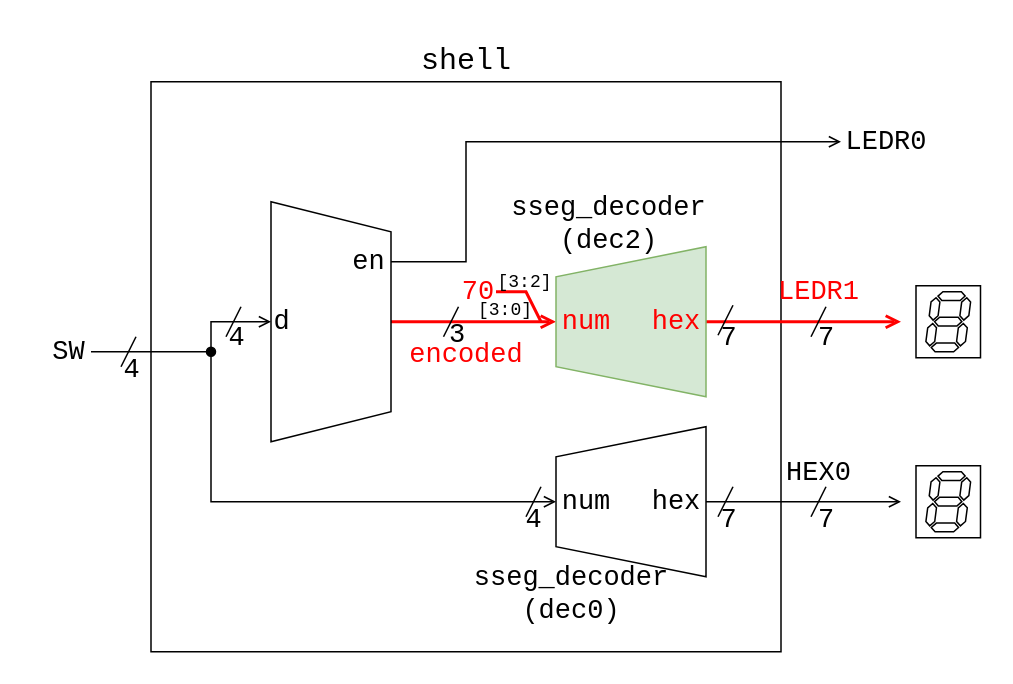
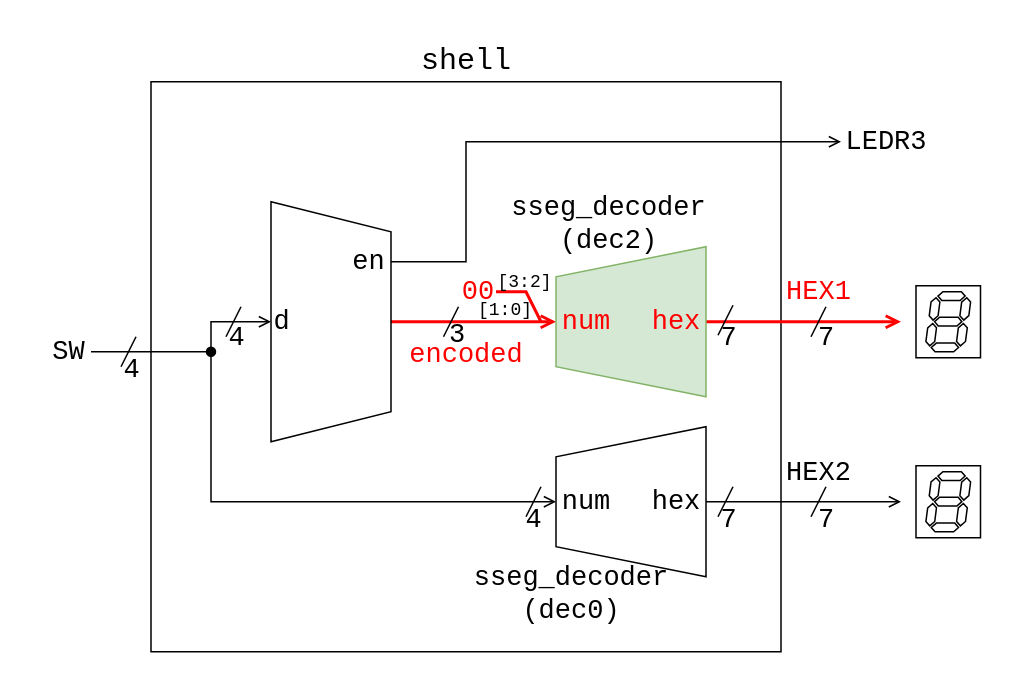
  <mxCell id="0" />
  <mxCell id="1" parent="0" />
  <mxCell id="2" value="" style="rounded=0;whiteSpace=wrap;html=1;movable=0;resizable=0;rotatable=0;deletable=0;editable=0;locked=1;connectable=0;" parent="1" vertex="1"><mxGeometry x="100" y="54" width="420" height="380" as="geometry" /></mxCell>
  <mxCell id="3" style="edgeStyle=none;shape=connector;rounded=0;html=1;exitX=0.5;exitY=0;exitDx=0;exitDy=0;strokeColor=light-dark(#ff0000, #ededed);align=center;verticalAlign=middle;fontFamily=Helvetica;fontSize=11;fontColor=default;labelBackgroundColor=default;startArrow=none;startFill=0;endArrow=open;endFill=0;curved=0;entryX=0.5;entryY=0;entryDx=0;entryDy=0;strokeWidth=2;" parent="1" source="5" target="7" edge="1"><mxGeometry relative="1" as="geometry"><mxPoint x="370" y="224" as="targetPoint" /><Array as="points"><mxPoint x="320" y="214" /><mxPoint x="340" y="214" /></Array></mxGeometry></mxCell>
  <mxCell id="4" style="edgeStyle=none;shape=connector;rounded=0;html=1;exitX=0.25;exitY=0;exitDx=0;exitDy=0;strokeColor=default;align=center;verticalAlign=middle;fontFamily=Helvetica;fontSize=11;fontColor=default;labelBackgroundColor=default;startArrow=none;startFill=0;endArrow=open;endFill=0;curved=0;" parent="1" source="5" edge="1"><mxGeometry relative="1" as="geometry"><mxPoint x="560" y="94" as="targetPoint" /><Array as="points"><mxPoint x="310" y="174" /><mxPoint x="310" y="134" /><mxPoint x="310" y="94" /></Array></mxGeometry></mxCell>
  <mxCell id="5" value="" style="shape=trapezoid;perimeter=trapezoidPerimeter;whiteSpace=wrap;html=1;fixedSize=1;rotation=90;" parent="1" vertex="1"><mxGeometry x="140" y="174" width="160" height="80" as="geometry" /></mxCell>
  <mxCell id="6" style="edgeStyle=none;shape=connector;curved=0;rounded=0;html=1;exitX=0.5;exitY=1;exitDx=0;exitDy=0;strokeColor=light-dark(#ff0000, #ededed);align=center;verticalAlign=middle;fontFamily=Helvetica;fontSize=11;fontColor=default;labelBackgroundColor=default;startArrow=none;startFill=0;endArrow=open;endFill=0;strokeWidth=2;" parent="1" source="7" edge="1"><mxGeometry relative="1" as="geometry"><mxPoint x="600" y="214" as="targetPoint" /></mxGeometry></mxCell>
  <mxCell id="7" value="" style="shape=trapezoid;perimeter=trapezoidPerimeter;whiteSpace=wrap;html=1;fixedSize=1;rotation=-90;fillColor=#d5e8d4;strokeColor=#82b366;" parent="1" vertex="1"><mxGeometry x="370" y="164" width="100" height="100" as="geometry" /></mxCell>
  <mxCell id="8" style="edgeStyle=none;shape=connector;rounded=0;html=1;exitX=0.5;exitY=1;exitDx=0;exitDy=0;strokeColor=default;align=center;verticalAlign=middle;fontFamily=Helvetica;fontSize=11;fontColor=default;labelBackgroundColor=default;startArrow=none;startFill=0;endArrow=open;endFill=0;curved=0;" parent="1" source="9" edge="1"><mxGeometry relative="1" as="geometry"><mxPoint x="600" y="334" as="targetPoint" /></mxGeometry></mxCell>
  <mxCell id="9" value="" style="shape=trapezoid;perimeter=trapezoidPerimeter;whiteSpace=wrap;html=1;fixedSize=1;rotation=-90;" parent="1" vertex="1"><mxGeometry x="370" y="284" width="100" height="100" as="geometry" /></mxCell>
  <mxCell id="10" value="" style="endArrow=open;html=1;rounded=0;strokeColor=default;align=center;verticalAlign=middle;fontFamily=Helvetica;fontSize=11;fontColor=default;labelBackgroundColor=default;edgeStyle=none;endFill=0;curved=0;entryX=0.5;entryY=1;entryDx=0;entryDy=0;" parent="1" target="5" edge="1"><mxGeometry width="50" height="50" relative="1" as="geometry"><mxPoint x="60" y="234" as="sourcePoint" /><mxPoint x="180" y="194" as="targetPoint" /><Array as="points"><mxPoint x="140" y="234" /><mxPoint x="140" y="214" /></Array></mxGeometry></mxCell>
  <mxCell id="11" value="shell" style="text;html=1;align=center;verticalAlign=middle;resizable=0;points=[];autosize=1;strokeColor=none;fillColor=none;fontFamily=Courier New;fontSize=20;fontColor=default;labelBackgroundColor=none;" parent="1" vertex="1"><mxGeometry x="270" y="20" width="80" height="40" as="geometry" /></mxCell>
  <mxCell id="12" value="sseg_decoder&lt;div&gt;(dec2)&lt;/div&gt;" style="text;html=1;align=center;verticalAlign=middle;resizable=0;points=[];autosize=1;strokeColor=none;fillColor=none;fontFamily=Courier New;fontSize=18;fontColor=default;labelBackgroundColor=none;" parent="1" vertex="1"><mxGeometry x="330" y="119" width="150" height="60" as="geometry" /></mxCell>
  <mxCell id="13" value="" style="endArrow=open;html=1;rounded=0;strokeColor=default;align=center;verticalAlign=middle;fontFamily=Helvetica;fontSize=11;fontColor=default;labelBackgroundColor=default;edgeStyle=none;endFill=0;curved=0;entryX=0.5;entryY=0;entryDx=0;entryDy=0;startArrow=oval;startFill=1;" parent="1" target="9" edge="1"><mxGeometry width="50" height="50" relative="1" as="geometry"><mxPoint x="140" y="234" as="sourcePoint" /><mxPoint x="190" y="224" as="targetPoint" /><Array as="points"><mxPoint x="140" y="334" /><mxPoint x="240" y="334" /></Array></mxGeometry></mxCell>
  <mxCell id="14" value="" style="endArrow=none;html=1;rounded=1;strokeColor=default;align=center;verticalAlign=middle;fontFamily=Helvetica;fontSize=11;fontColor=default;labelBackgroundColor=default;edgeStyle=none;" parent="1" edge="1"><mxGeometry width="50" height="50" relative="1" as="geometry"><mxPoint x="150" y="224" as="sourcePoint" /><mxPoint x="160" y="204" as="targetPoint" /></mxGeometry></mxCell>
  <mxCell id="15" value="d" style="text;html=1;align=center;verticalAlign=middle;resizable=0;points=[];autosize=1;strokeColor=none;fillColor=none;fontFamily=Courier New;fontSize=18;fontColor=default;labelBackgroundColor=none;" parent="1" vertex="1"><mxGeometry x="172" y="194" width="30" height="40" as="geometry" /></mxCell>
  <mxCell id="16" value="&lt;span style=&quot;color: rgb(0, 0, 0);&quot;&gt;4&lt;/span&gt;" style="text;html=1;align=center;verticalAlign=middle;resizable=0;points=[];autosize=1;strokeColor=none;fillColor=none;fontFamily=Courier New;fontSize=18;fontColor=default;labelBackgroundColor=none;" parent="1" vertex="1"><mxGeometry x="142" y="205" width="30" height="40" as="geometry" /></mxCell>
  <mxCell id="17" value="SW" style="text;html=1;align=center;verticalAlign=middle;resizable=0;points=[];autosize=1;strokeColor=none;fillColor=none;fontFamily=Courier New;fontSize=18;fontColor=default;labelBackgroundColor=none;" parent="1" vertex="1"><mxGeometry x="20" y="214" width="50" height="40" as="geometry" /></mxCell>
  <mxCell id="18" value="4" style="text;html=1;align=center;verticalAlign=middle;resizable=0;points=[];autosize=1;strokeColor=none;fillColor=none;fontFamily=Courier New;fontSize=18;fontColor=default;labelBackgroundColor=none;" parent="1" vertex="1"><mxGeometry x="72" y="226" width="30" height="40" as="geometry" /></mxCell>
  <mxCell id="19" value="" style="endArrow=none;html=1;rounded=1;strokeColor=default;align=center;verticalAlign=middle;fontFamily=Helvetica;fontSize=11;fontColor=default;labelBackgroundColor=default;edgeStyle=none;" parent="1" edge="1"><mxGeometry width="50" height="50" relative="1" as="geometry"><mxPoint x="80" y="244" as="sourcePoint" /><mxPoint x="90" y="224" as="targetPoint" /></mxGeometry></mxCell>
  <mxCell id="20" value="" style="endArrow=none;html=1;rounded=1;strokeColor=default;align=center;verticalAlign=middle;fontFamily=Helvetica;fontSize=11;fontColor=default;labelBackgroundColor=default;edgeStyle=none;" parent="1" edge="1"><mxGeometry width="50" height="50" relative="1" as="geometry"><mxPoint x="295" y="224" as="sourcePoint" /><mxPoint x="305" y="204" as="targetPoint" /></mxGeometry></mxCell>
  <mxCell id="21" value="&lt;span style=&quot;color: rgb(0, 0, 0);&quot;&gt;3&lt;/span&gt;" style="text;html=1;align=center;verticalAlign=middle;resizable=0;points=[];autosize=1;strokeColor=none;fillColor=none;fontFamily=Courier New;fontSize=18;fontColor=default;labelBackgroundColor=none;" parent="1" vertex="1"><mxGeometry x="289" y="203" width="30" height="40" as="geometry" /></mxCell>
- <mxCell id="22" value="LEDR0" style="text;html=1;align=center;verticalAlign=middle;resizable=0;points=[];autosize=1;strokeColor=none;fillColor=none;fontFamily=Courier New;fontSize=18;fontColor=default;labelBackgroundColor=none;" parent="1" vertex="1"><mxGeometry x="550" y="74" width="80" height="40" as="geometry" /></mxCell>
- <mxCell id="23" value="LEDR1" style="text;html=1;align=center;verticalAlign=middle;resizable=0;points=[];autosize=1;strokeColor=none;fillColor=none;fontFamily=Courier New;fontSize=18;fontColor=light-dark(#ff0000, #ededed);labelBackgroundColor=none;" parent="1" vertex="1"><mxGeometry x="510" y="174" width="70" height="40" as="geometry" /></mxCell>
+ <mxCell id="22" value="LEDR3" style="text;html=1;align=center;verticalAlign=middle;resizable=0;points=[];autosize=1;strokeColor=none;fillColor=none;fontFamily=Courier New;fontSize=18;fontColor=default;labelBackgroundColor=none;" parent="1" vertex="1"><mxGeometry x="550" y="74" width="80" height="40" as="geometry" /></mxCell>
+ <mxCell id="23" value="HEX1" style="text;html=1;align=center;verticalAlign=middle;resizable=0;points=[];autosize=1;strokeColor=none;fillColor=none;fontFamily=Courier New;fontSize=18;fontColor=light-dark(#ff0000, #ededed);labelBackgroundColor=none;" parent="1" vertex="1"><mxGeometry x="510" y="174" width="70" height="40" as="geometry" /></mxCell>
  <mxCell id="24" value="" style="endArrow=none;html=1;rounded=1;strokeColor=default;align=center;verticalAlign=middle;fontFamily=Helvetica;fontSize=11;fontColor=default;labelBackgroundColor=default;edgeStyle=none;" parent="1" edge="1"><mxGeometry width="50" height="50" relative="1" as="geometry"><mxPoint x="540" y="344" as="sourcePoint" /><mxPoint x="550" y="324" as="targetPoint" /></mxGeometry></mxCell>
  <mxCell id="25" value="&lt;span style=&quot;color: rgb(0, 0, 0);&quot;&gt;7&lt;/span&gt;" style="text;html=1;align=center;verticalAlign=middle;resizable=0;points=[];autosize=1;strokeColor=none;fillColor=none;fontFamily=Courier New;fontSize=18;fontColor=default;labelBackgroundColor=none;" parent="1" vertex="1"><mxGeometry x="535" y="205" width="30" height="40" as="geometry" /></mxCell>
  <mxCell id="26" value="num" style="text;html=1;align=center;verticalAlign=middle;resizable=0;points=[];autosize=1;strokeColor=none;fillColor=none;fontFamily=Courier New;fontSize=18;fontColor=default;labelBackgroundColor=none;" parent="1" vertex="1"><mxGeometry x="360" y="314" width="60" height="40" as="geometry" /></mxCell>
  <mxCell id="27" value="" style="endArrow=none;html=1;rounded=1;strokeColor=default;align=center;verticalAlign=middle;fontFamily=Helvetica;fontSize=11;fontColor=default;labelBackgroundColor=default;edgeStyle=none;" parent="1" edge="1"><mxGeometry width="50" height="50" relative="1" as="geometry"><mxPoint x="350" y="344" as="sourcePoint" /><mxPoint x="360" y="324" as="targetPoint" /></mxGeometry></mxCell>
  <mxCell id="28" value="4" style="text;html=1;align=center;verticalAlign=middle;resizable=0;points=[];autosize=1;strokeColor=none;fillColor=none;fontFamily=Courier New;fontSize=18;fontColor=default;labelBackgroundColor=none;" parent="1" vertex="1"><mxGeometry x="340" y="326" width="30" height="40" as="geometry" /></mxCell>
  <mxCell id="29" value="" style="endArrow=none;html=1;rounded=0;strokeColor=light-dark(#ff0000, #ededed);align=center;verticalAlign=middle;fontFamily=Helvetica;fontSize=11;fontColor=default;labelBackgroundColor=default;edgeStyle=none;endFill=0;curved=0;strokeWidth=2;" parent="1" edge="1"><mxGeometry width="50" height="50" relative="1" as="geometry"><mxPoint x="330" y="194" as="sourcePoint" /><mxPoint x="360" y="214" as="targetPoint" /><Array as="points"><mxPoint x="350" y="194" /></Array></mxGeometry></mxCell>
  <mxCell id="30" value="num" style="text;html=1;align=center;verticalAlign=middle;resizable=0;points=[];autosize=1;strokeColor=none;fillColor=none;fontFamily=Courier New;fontSize=18;fontColor=light-dark(#ff0000, #ededed);labelBackgroundColor=none;" parent="1" vertex="1"><mxGeometry x="360" y="194" width="60" height="40" as="geometry" /></mxCell>
  <mxCell id="31" value="" style="endArrow=none;html=1;rounded=1;strokeColor=default;align=center;verticalAlign=middle;fontFamily=Helvetica;fontSize=11;fontColor=default;labelBackgroundColor=default;edgeStyle=none;" parent="1" edge="1"><mxGeometry width="50" height="50" relative="1" as="geometry"><mxPoint x="540" y="224" as="sourcePoint" /><mxPoint x="550" y="204" as="targetPoint" /></mxGeometry></mxCell>
- <mxCell id="32" value="HEX0" style="text;html=1;align=center;verticalAlign=middle;resizable=0;points=[];autosize=1;strokeColor=none;fillColor=none;fontFamily=Courier New;fontSize=18;fontColor=default;labelBackgroundColor=none;" parent="1" vertex="1"><mxGeometry x="510" y="295" width="70" height="40" as="geometry" /></mxCell>
+ <mxCell id="32" value="HEX2" style="text;html=1;align=center;verticalAlign=middle;resizable=0;points=[];autosize=1;strokeColor=none;fillColor=none;fontFamily=Courier New;fontSize=18;fontColor=default;labelBackgroundColor=none;" parent="1" vertex="1"><mxGeometry x="510" y="295" width="70" height="40" as="geometry" /></mxCell>
  <mxCell id="33" value="&lt;span style=&quot;color: rgb(0, 0, 0);&quot;&gt;7&lt;/span&gt;" style="text;html=1;align=center;verticalAlign=middle;resizable=0;points=[];autosize=1;strokeColor=none;fillColor=none;fontFamily=Courier New;fontSize=18;fontColor=default;labelBackgroundColor=none;" parent="1" vertex="1"><mxGeometry x="535" y="326" width="30" height="40" as="geometry" /></mxCell>
  <mxCell id="34" value="" style="group" parent="1" vertex="1" connectable="0"><mxGeometry x="610" y="190" width="43" height="48" as="geometry" /></mxCell>
  <mxCell id="35" value="" style="rounded=0;whiteSpace=wrap;html=1;fontFamily=Helvetica;fontSize=11;fontColor=default;labelBackgroundColor=default;" parent="34" vertex="1"><mxGeometry width="43" height="48" as="geometry" /></mxCell>
  <mxCell id="36" value="" style="verticalLabelPosition=bottom;shadow=0;dashed=0;align=center;html=1;verticalAlign=top;shape=mxgraph.electrical.opto_electronics.7_segment_display;pointerEvents=1;fontFamily=Helvetica;fontSize=11;fontColor=default;labelBackgroundColor=default;" parent="34" vertex="1"><mxGeometry x="6.6" y="4" width="29.79" height="40" as="geometry" /></mxCell>
  <mxCell id="37" value="" style="group" parent="1" vertex="1" connectable="0"><mxGeometry x="610" y="310" width="43" height="48" as="geometry" /></mxCell>
  <mxCell id="38" value="" style="rounded=0;whiteSpace=wrap;html=1;fontFamily=Helvetica;fontSize=11;fontColor=default;labelBackgroundColor=default;" parent="37" vertex="1"><mxGeometry width="43" height="48" as="geometry" /></mxCell>
  <mxCell id="39" value="" style="verticalLabelPosition=bottom;shadow=0;dashed=0;align=center;html=1;verticalAlign=top;shape=mxgraph.electrical.opto_electronics.7_segment_display;pointerEvents=1;fontFamily=Helvetica;fontSize=11;fontColor=default;labelBackgroundColor=default;" parent="37" vertex="1"><mxGeometry x="6.6" y="4" width="29.79" height="40" as="geometry" /></mxCell>
  <mxCell id="40" value="hex" style="text;html=1;align=center;verticalAlign=middle;resizable=0;points=[];autosize=1;strokeColor=none;fillColor=none;fontFamily=Courier New;fontSize=18;fontColor=default;labelBackgroundColor=none;" parent="1" vertex="1"><mxGeometry x="420" y="314" width="60" height="40" as="geometry" /></mxCell>
  <mxCell id="41" value="encoded" style="text;html=1;align=center;verticalAlign=middle;resizable=0;points=[];autosize=1;strokeColor=none;fillColor=none;fontFamily=Courier New;fontSize=18;fontColor=light-dark(#ff0000, #ededed);labelBackgroundColor=none;" parent="1" vertex="1"><mxGeometry x="260" y="216" width="100" height="40" as="geometry" /></mxCell>
  <mxCell id="42" value="7" style="text;html=1;align=center;verticalAlign=middle;resizable=0;points=[];autosize=1;strokeColor=none;fillColor=none;fontFamily=Courier New;fontSize=18;fontColor=default;labelBackgroundColor=none;" parent="1" vertex="1"><mxGeometry x="470" y="205" width="30" height="40" as="geometry" /></mxCell>
  <mxCell id="43" value="" style="endArrow=none;html=1;rounded=1;strokeColor=default;align=center;verticalAlign=middle;fontFamily=Helvetica;fontSize=11;fontColor=default;labelBackgroundColor=default;edgeStyle=none;" parent="1" edge="1"><mxGeometry width="50" height="50" relative="1" as="geometry"><mxPoint x="478" y="223" as="sourcePoint" /><mxPoint x="488" y="203" as="targetPoint" /></mxGeometry></mxCell>
  <mxCell id="44" value="7" style="text;html=1;align=center;verticalAlign=middle;resizable=0;points=[];autosize=1;strokeColor=none;fillColor=none;fontFamily=Courier New;fontSize=18;fontColor=default;labelBackgroundColor=none;" parent="1" vertex="1"><mxGeometry x="470" y="326" width="30" height="40" as="geometry" /></mxCell>
  <mxCell id="45" value="" style="endArrow=none;html=1;rounded=1;strokeColor=default;align=center;verticalAlign=middle;fontFamily=Helvetica;fontSize=11;fontColor=default;labelBackgroundColor=default;edgeStyle=none;" parent="1" edge="1"><mxGeometry width="50" height="50" relative="1" as="geometry"><mxPoint x="478" y="344" as="sourcePoint" /><mxPoint x="488" y="324" as="targetPoint" /></mxGeometry></mxCell>
  <mxCell id="46" value="hex" style="text;html=1;align=center;verticalAlign=middle;resizable=0;points=[];autosize=1;strokeColor=none;fillColor=none;fontFamily=Courier New;fontSize=18;fontColor=light-dark(#ff0000, #ededed);labelBackgroundColor=none;" parent="1" vertex="1"><mxGeometry x="420" y="194" width="60" height="40" as="geometry" /></mxCell>
  <mxCell id="47" value="sseg_decoder&lt;div&gt;(dec0)&lt;/div&gt;" style="text;html=1;align=center;verticalAlign=middle;resizable=0;points=[];autosize=1;strokeColor=none;fillColor=none;fontFamily=Courier New;fontSize=18;fontColor=default;labelBackgroundColor=none;" parent="1" vertex="1"><mxGeometry x="305" y="366" width="150" height="60" as="geometry" /></mxCell>
  <mxCell id="48" value="en" style="text;html=1;align=center;verticalAlign=middle;resizable=0;points=[];autosize=1;strokeColor=none;fillColor=none;fontFamily=Courier New;fontSize=18;fontColor=default;labelBackgroundColor=none;" parent="1" vertex="1"><mxGeometry x="220" y="154" width="50" height="40" as="geometry" /></mxCell>
  <mxCell id="49" value="[3:2]" style="text;html=1;align=center;verticalAlign=middle;resizable=0;points=[];autosize=1;strokeColor=none;fillColor=none;fontFamily=Courier New;fontSize=12;fontColor=default;labelBackgroundColor=none;" parent="1" vertex="1"><mxGeometry x="319" y="173" width="60" height="30" as="geometry" /></mxCell>
- <mxCell id="50" value="[3:0]" style="text;html=1;align=center;verticalAlign=middle;resizable=0;points=[];autosize=1;strokeColor=none;fillColor=none;fontFamily=Courier New;fontSize=12;fontColor=default;labelBackgroundColor=none;" parent="1" vertex="1"><mxGeometry x="306" y="192" width="60" height="30" as="geometry" /></mxCell>
- <mxCell id="51" value="70" style="text;html=1;align=center;verticalAlign=middle;resizable=0;points=[];autosize=1;strokeColor=none;fillColor=none;fontFamily=Courier New;fontSize=18;fontColor=light-dark(#ff0000, #ededed);labelBackgroundColor=none;" vertex="1" parent="1"><mxGeometry x="293" y="174" width="50" height="40" as="geometry" /></mxCell>
+ <mxCell id="50" value="[1:0]" style="text;html=1;align=center;verticalAlign=middle;resizable=0;points=[];autosize=1;strokeColor=none;fillColor=none;fontFamily=Courier New;fontSize=12;fontColor=default;labelBackgroundColor=none;" parent="1" vertex="1"><mxGeometry x="306" y="192" width="60" height="30" as="geometry" /></mxCell>
+ <mxCell id="51" value="00" style="text;html=1;align=center;verticalAlign=middle;resizable=0;points=[];autosize=1;strokeColor=none;fillColor=none;fontFamily=Courier New;fontSize=18;fontColor=light-dark(#ff0000, #ededed);labelBackgroundColor=none;" vertex="1" parent="1"><mxGeometry x="293" y="174" width="50" height="40" as="geometry" /></mxCell>
